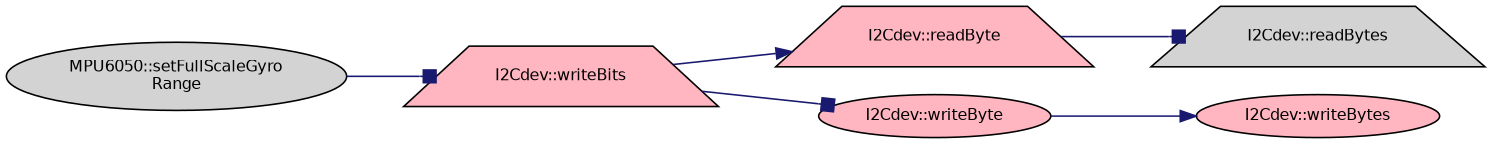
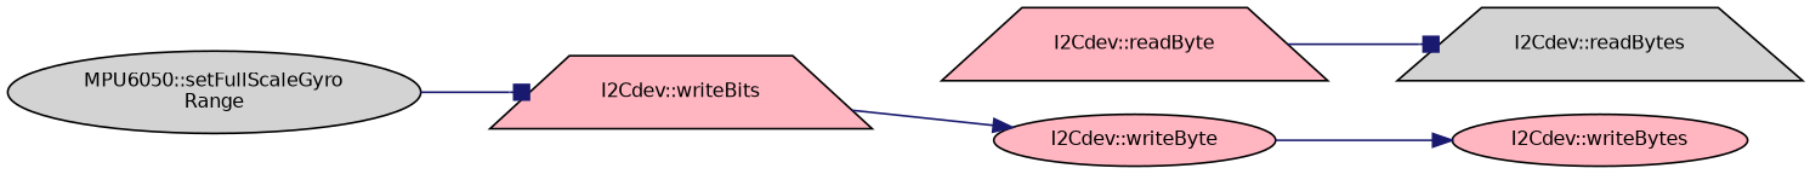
  digraph {
    rankdir=LR
    node [color=black fillcolor=lightpink fontname=Helvetica fontsize=10 shape=ellipse style=filled]
    edge [arrowhead=normal color=midnightblue fontname=Helvetica fontsize=10 labelfontname=Helvetica labelfontsize=10 style=solid]
    n1 [fillcolor=lightgrey fontcolor=black height=0.2 label="MPU6050::setFullScaleGyro\lRange" width=0.4]
    n2 [height=0.2 label="I2Cdev::writeBits" shape=trapezium width=0.4]
    n3 [height=0.2 label="I2Cdev::readByte" shape=trapezium width=0.4]
    n4 [height=0.2 label="I2Cdev::writeByte" width=0.4]
    n5 [fillcolor=lightgrey height=0.2 label="I2Cdev::readBytes" shape=trapezium width=0.4]
    n6 [height=0.2 label="I2Cdev::writeBytes" width=0.4]
    n1 -> n2 [arrowhead=box]
-   n2 -> n3
-   n2 -> n4 [arrowhead=box]
+   n2 -> n4
    n3 -> n5 [arrowhead=box]
    n4 -> n6
  }
